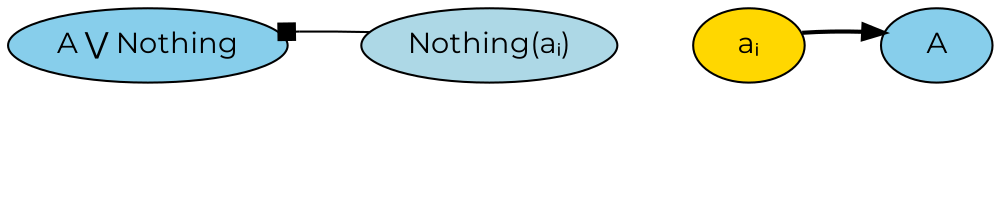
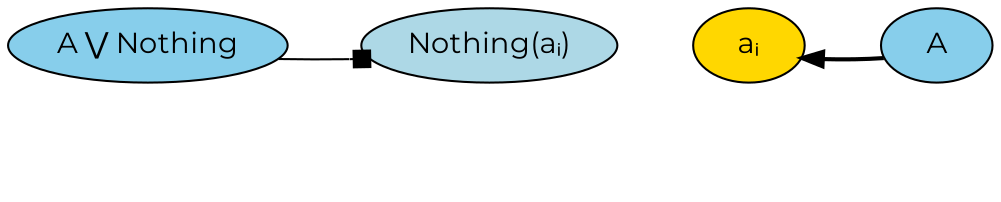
  digraph {
    fontname=Montserrat
    rankdir=LR
    node [fillcolor=skyblue fontname=Montserrat style=filled]
    edge [fontname=Montserrat style=invis]
    n1 [label="A ⋁ Nothing"]
    n2 [fillcolor=lightblue label="Nothing(aᵢ)"]
    n3 [fillcolor=gold label="aᵢ"]
    A
    na2 [style=invis fillcolor=""]
-   n2 -> n1 [arrowhead=box style=solid]
+   n1 -> n2 [arrowhead=box style=solid]
    n2 -> n3
    n3 -> n2
-   A -> n3 [dir=back style=bold]
+   n3 -> A [dir=back style=bold]
    na2 -> A
  }
